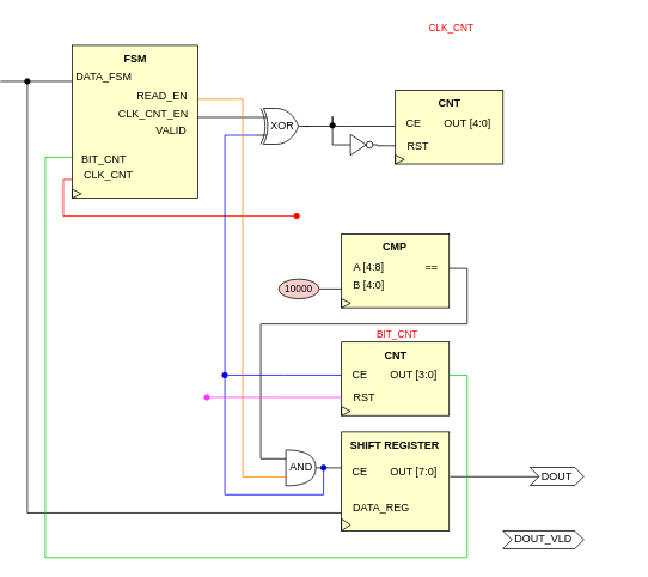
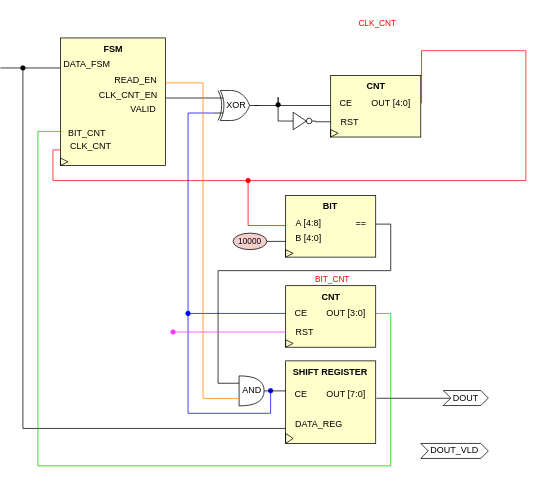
  <mxCell id="0" />
  <mxCell id="1" parent="0" />
  <mxCell id="2" value="" style="group" parent="1" vertex="1" connectable="0"><mxGeometry x="20" y="70" width="530" height="462" as="geometry" /></mxCell>
  <mxCell id="3" value="" style="group" parent="2" vertex="1" connectable="0"><mxGeometry x="30" width="155" height="150" as="geometry" /></mxCell>
  <mxCell id="4" value="" style="rounded=0;whiteSpace=wrap;html=1;fillColor=#FFFFCC;" parent="3" vertex="1"><mxGeometry x="10" y="-20" width="140" height="170" as="geometry" /></mxCell>
  <mxCell id="5" value="DATA_FSM" style="text;html=1;align=center;verticalAlign=middle;resizable=0;points=[];autosize=1;strokeColor=none;fillColor=none;" parent="3" vertex="1"><mxGeometry width="90" height="30" as="geometry" /></mxCell>
  <mxCell id="6" value="READ_EN" style="text;html=1;align=center;verticalAlign=middle;resizable=0;points=[];autosize=1;strokeColor=none;fillColor=none;" parent="3" vertex="1"><mxGeometry x="70" y="22" width="80" height="30" as="geometry" /></mxCell>
  <mxCell id="7" value="CLK_CNT_EN" style="text;html=1;align=center;verticalAlign=middle;resizable=0;points=[];autosize=1;strokeColor=none;fillColor=none;" parent="3" vertex="1"><mxGeometry x="50" y="42" width="100" height="30" as="geometry" /></mxCell>
  <mxCell id="8" value="VALID" style="text;html=1;align=center;verticalAlign=middle;resizable=0;points=[];autosize=1;strokeColor=none;fillColor=none;" parent="3" vertex="1"><mxGeometry x="90" y="60" width="60" height="30" as="geometry" /></mxCell>
  <mxCell id="9" style="edgeStyle=orthogonalEdgeStyle;rounded=0;orthogonalLoop=1;jettySize=auto;html=1;endArrow=oval;endFill=1;exitX=0.003;exitY=0.639;exitDx=0;exitDy=0;exitPerimeter=0;strokeColor=#FF0000;" parent="3" source="11" edge="1"><mxGeometry relative="1" as="geometry"><mxPoint x="260" y="170" as="targetPoint" /><Array as="points"><mxPoint y="129" /><mxPoint y="170" /><mxPoint x="260" y="170" /></Array></mxGeometry></mxCell>
  <mxCell id="10" value="BIT_CNT" style="text;html=1;align=center;verticalAlign=middle;resizable=0;points=[];autosize=1;strokeColor=none;fillColor=none;" parent="3" vertex="1"><mxGeometry x="10" y="92" width="70" height="30" as="geometry" /></mxCell>
  <mxCell id="11" value="CLK_CNT" style="text;html=1;align=center;verticalAlign=middle;resizable=0;points=[];autosize=1;strokeColor=none;fillColor=none;" parent="3" vertex="1"><mxGeometry x="10" y="110" width="80" height="30" as="geometry" /></mxCell>
  <mxCell id="12" value="" style="triangle;whiteSpace=wrap;html=1;fillColor=none;" parent="3" vertex="1"><mxGeometry x="10" y="140" width="10" height="10" as="geometry" /></mxCell>
  <mxCell id="13" value="" style="endArrow=none;html=1;rounded=0;strokeWidth=1;" parent="2" edge="1"><mxGeometry width="50" height="50" relative="1" as="geometry"><mxPoint x="-40" y="20" as="sourcePoint" /><mxPoint x="40" y="20" as="targetPoint" /></mxGeometry></mxCell>
  <mxCell id="14" style="edgeStyle=orthogonalEdgeStyle;rounded=0;orthogonalLoop=1;jettySize=auto;html=1;endArrow=oval;endFill=1;shadow=0;strokeColor=#0000FF;exitX=0;exitY=0.75;exitDx=0;exitDy=0;exitPerimeter=0;" parent="2" source="18" edge="1"><mxGeometry relative="1" as="geometry"><mxPoint x="320" y="450" as="targetPoint" /><Array as="points"><mxPoint x="244" y="80" /><mxPoint x="210" y="80" /><mxPoint x="210" y="480" /><mxPoint x="320" y="480" /></Array><mxPoint x="250" y="10" as="sourcePoint" /></mxGeometry></mxCell>
  <mxCell id="15" style="edgeStyle=orthogonalEdgeStyle;rounded=0;orthogonalLoop=1;jettySize=auto;html=1;entryX=0;entryY=0.25;entryDx=0;entryDy=0;entryPerimeter=0;endArrow=none;endFill=0;strokeColor=#000000;" parent="2" source="7" target="18" edge="1"><mxGeometry relative="1" as="geometry"><Array as="points"><mxPoint x="210" y="60" /><mxPoint x="210" y="60" /></Array></mxGeometry></mxCell>
  <mxCell id="16" value="&lt;span style=&quot;font-size: 11px;&quot;&gt;&lt;font color=&quot;#ff0000&quot;&gt;BIT_CNT&lt;/font&gt;&lt;/span&gt;" style="ellipse;whiteSpace=wrap;html=1;strokeColor=none;fillColor=none;" parent="2" vertex="1"><mxGeometry x="370" y="290" width="65" height="22" as="geometry" /></mxCell>
  <mxCell id="17" value="" style="group" vertex="1" connectable="0" parent="2"><mxGeometry x="244" y="50" width="60" height="40" as="geometry" /></mxCell>
  <mxCell id="18" value="" style="verticalLabelPosition=bottom;shadow=0;dashed=0;align=center;html=1;verticalAlign=top;shape=mxgraph.electrical.logic_gates.logic_gate;operation=xor;" parent="17" vertex="1"><mxGeometry width="60" height="40" as="geometry" /></mxCell>
  <mxCell id="19" style="edgeStyle=orthogonalEdgeStyle;rounded=0;orthogonalLoop=1;jettySize=auto;html=1;endArrow=none;endFill=0;" edge="1" parent="17" source="20"><mxGeometry relative="1" as="geometry"><mxPoint x="156" y="20" as="targetPoint" /></mxGeometry></mxCell>
  <mxCell id="20" value="XOR" style="text;html=1;align=center;verticalAlign=middle;resizable=0;points=[];autosize=1;strokeColor=none;fillColor=none;" parent="17" vertex="1"><mxGeometry x="5" y="5" width="50" height="30" as="geometry" /></mxCell>
  <mxCell id="21" value="" style="group" parent="2" vertex="1" connectable="0"><mxGeometry x="350" y="29" width="180" height="82" as="geometry" /></mxCell>
  <mxCell id="22" value="" style="group" parent="21" vertex="1" connectable="0"><mxGeometry x="40" y="1" width="140" height="82" as="geometry" /></mxCell>
  <mxCell id="23" value="" style="rounded=0;whiteSpace=wrap;html=1;fillColor=#FFFFCC;" parent="22" vertex="1"><mxGeometry x="10" width="120" height="82" as="geometry" /></mxCell>
  <mxCell id="24" value="" style="triangle;whiteSpace=wrap;html=1;fillColor=none;" parent="22" vertex="1"><mxGeometry x="10" y="72" width="10" height="10" as="geometry" /></mxCell>
  <mxCell id="25" value="CE" style="text;html=1;align=center;verticalAlign=middle;resizable=0;points=[];autosize=1;strokeColor=none;fillColor=none;" parent="22" vertex="1"><mxGeometry x="10" y="22" width="40" height="30" as="geometry" /></mxCell>
  <mxCell id="26" value="RST" style="text;html=1;align=center;verticalAlign=middle;resizable=0;points=[];autosize=1;strokeColor=none;fillColor=none;" parent="22" vertex="1"><mxGeometry x="10" y="46.66" width="50" height="30" as="geometry" /></mxCell>
  <mxCell id="27" value="OUT [4:0]" style="text;html=1;align=center;verticalAlign=middle;resizable=0;points=[];autosize=1;strokeColor=none;fillColor=none;" parent="22" vertex="1"><mxGeometry x="50" y="22" width="80" height="30" as="geometry" /></mxCell>
  <mxCell id="28" value="&lt;b&gt;CNT&lt;/b&gt;" style="text;html=1;align=center;verticalAlign=middle;resizable=0;points=[];autosize=1;strokeColor=none;fillColor=none;" parent="22" vertex="1"><mxGeometry x="45" width="50" height="30" as="geometry" /></mxCell>
  <mxCell id="29" value="" style="group" parent="21" vertex="1" connectable="0"><mxGeometry y="50" width="25" height="23.33" as="geometry" /></mxCell>
  <mxCell id="30" style="edgeStyle=orthogonalEdgeStyle;rounded=0;orthogonalLoop=1;jettySize=auto;html=1;endArrow=oval;endFill=1;" parent="29" source="31" edge="1"><mxGeometry relative="1" as="geometry"><mxPoint x="-20" y="-10" as="targetPoint" /></mxGeometry></mxCell>
  <mxCell id="31" value="" style="triangle;whiteSpace=wrap;html=1;align=center;" parent="29" vertex="1"><mxGeometry width="17.5" height="23.33" as="geometry" /></mxCell>
  <mxCell id="32" value="" style="ellipse;whiteSpace=wrap;html=1;aspect=fixed;" parent="29" vertex="1"><mxGeometry x="17.5" y="7.91" width="7.5" height="7.5" as="geometry" /></mxCell>
  <mxCell id="33" style="edgeStyle=orthogonalEdgeStyle;rounded=0;orthogonalLoop=1;jettySize=auto;html=1;entryX=1;entryY=0.5;entryDx=0;entryDy=0;endArrow=none;endFill=0;" parent="21" source="26" target="32" edge="1"><mxGeometry relative="1" as="geometry" /></mxCell>
  <mxCell id="34" value="" style="group" parent="1" vertex="1" connectable="0"><mxGeometry x="290" y="260" width="200" height="82" as="geometry" /></mxCell>
  <mxCell id="35" value="" style="group" parent="34" vertex="1" connectable="0"><mxGeometry x="60" width="140" height="82" as="geometry" /></mxCell>
  <mxCell id="36" value="" style="rounded=0;whiteSpace=wrap;html=1;fillColor=#FFFFCC;" parent="35" vertex="1"><mxGeometry x="10" width="120" height="82" as="geometry" /></mxCell>
- <mxCell id="37" value="&lt;b&gt;CMP&lt;/b&gt;" style="text;html=1;align=center;verticalAlign=middle;resizable=0;points=[];autosize=1;strokeColor=none;fillColor=none;" parent="35" vertex="1"><mxGeometry x="44" width="50" height="30" as="geometry" /></mxCell>
+ <mxCell id="37" value="&lt;b&gt;BIT&lt;/b&gt;" style="text;html=1;align=center;verticalAlign=middle;resizable=0;points=[];autosize=1;strokeColor=none;fillColor=none;" parent="35" vertex="1"><mxGeometry x="44" width="50" height="30" as="geometry" /></mxCell>
  <mxCell id="38" value="" style="triangle;whiteSpace=wrap;html=1;fillColor=none;" parent="35" vertex="1"><mxGeometry x="10" y="72" width="10" height="10" as="geometry" /></mxCell>
  <mxCell id="39" value="A [4:8]" style="text;html=1;align=center;verticalAlign=middle;resizable=0;points=[];autosize=1;strokeColor=none;fillColor=none;" parent="35" vertex="1"><mxGeometry x="10" y="22" width="60" height="30" as="geometry" /></mxCell>
  <mxCell id="40" value="==" style="text;html=1;align=center;verticalAlign=middle;resizable=0;points=[];autosize=1;strokeColor=none;fillColor=none;" parent="35" vertex="1"><mxGeometry x="90" y="22" width="40" height="30" as="geometry" /></mxCell>
  <mxCell id="41" value="B [4:0]" style="text;html=1;align=center;verticalAlign=middle;resizable=0;points=[];autosize=1;strokeColor=none;fillColor=none;" parent="35" vertex="1"><mxGeometry x="10" y="42" width="60" height="30" as="geometry" /></mxCell>
  <mxCell id="42" style="edgeStyle=orthogonalEdgeStyle;rounded=0;orthogonalLoop=1;jettySize=auto;html=1;exitX=1;exitY=0.5;exitDx=0;exitDy=0;endArrow=none;endFill=0;" parent="34" source="43" edge="1"><mxGeometry relative="1" as="geometry"><mxPoint x="70" y="61" as="targetPoint" /></mxGeometry></mxCell>
  <mxCell id="43" value="&lt;span style=&quot;font-size: 11px;&quot;&gt;10000&lt;/span&gt;" style="ellipse;whiteSpace=wrap;html=1;fillColor=#f8cecc;" parent="34" vertex="1"><mxGeometry y="50" width="45" height="22" as="geometry" /></mxCell>
+ <mxCell id="44" style="edgeStyle=orthogonalEdgeStyle;rounded=0;orthogonalLoop=1;jettySize=auto;html=1;entryX=0.003;entryY=0.598;entryDx=0;entryDy=0;entryPerimeter=0;endArrow=none;endFill=0;strokeColor=#FF0000;exitX=1.012;exitY=0.503;exitDx=0;exitDy=0;exitPerimeter=0;" parent="1" source="27" target="39" edge="1"><mxGeometry relative="1" as="geometry"><mxPoint x="330" y="350" as="targetPoint" /><Array as="points"><mxPoint x="680" y="67" /><mxPoint x="680" y="240" /><mxPoint x="310" y="240" /><mxPoint x="310" y="300" /></Array></mxGeometry></mxCell>
  <mxCell id="45" style="edgeStyle=orthogonalEdgeStyle;rounded=0;orthogonalLoop=1;jettySize=auto;html=1;exitX=-0.013;exitY=0.218;exitDx=0;exitDy=0;exitPerimeter=0;entryX=1.002;entryY=0.534;entryDx=0;entryDy=0;entryPerimeter=0;endArrow=none;endFill=0;" parent="1" source="61" target="40" edge="1"><mxGeometry relative="1" as="geometry"><mxPoint x="280" y="460" as="targetPoint" /><Array as="points"><mxPoint x="298" y="510" /><mxPoint x="270" y="510" /><mxPoint x="270" y="360" /><mxPoint x="500" y="360" /><mxPoint x="500" y="298" /></Array></mxGeometry></mxCell>
  <mxCell id="46" style="edgeStyle=orthogonalEdgeStyle;rounded=0;orthogonalLoop=1;jettySize=auto;html=1;exitX=0;exitY=0.5;exitDx=0;exitDy=0;endArrow=none;endFill=0;" parent="1" source="47" edge="1"><mxGeometry relative="1" as="geometry"><mxPoint x="481" y="530" as="targetPoint" /><Array as="points"><mxPoint x="481" y="530" /></Array></mxGeometry></mxCell>
  <mxCell id="47" value="DOUT" style="shape=step;perimeter=stepPerimeter;whiteSpace=wrap;html=1;fixedSize=1;size=10;" parent="1" vertex="1"><mxGeometry x="570" y="519.69" width="60" height="20" as="geometry" /></mxCell>
  <mxCell id="48" value="DOUT_VLD" style="shape=step;perimeter=stepPerimeter;whiteSpace=wrap;html=1;fixedSize=1;size=10;" parent="1" vertex="1"><mxGeometry x="540" y="590.18" width="90" height="20" as="geometry" /></mxCell>
  <mxCell id="49" value="&lt;b&gt;FSM&lt;/b&gt;" style="text;html=1;align=center;verticalAlign=middle;resizable=0;points=[];autosize=1;strokeColor=none;fillColor=none;" parent="1" vertex="1"><mxGeometry x="105" y="50" width="50" height="30" as="geometry" /></mxCell>
  <mxCell id="50" value="" style="group" parent="1" vertex="1" connectable="0"><mxGeometry x="350" y="380" width="140" height="82" as="geometry" /></mxCell>
  <mxCell id="51" value="" style="rounded=0;whiteSpace=wrap;html=1;fillColor=#FFFFCC;" parent="50" vertex="1"><mxGeometry x="10" width="120" height="82" as="geometry" /></mxCell>
  <mxCell id="52" value="" style="triangle;whiteSpace=wrap;html=1;fillColor=none;" parent="50" vertex="1"><mxGeometry x="10" y="72" width="10" height="10" as="geometry" /></mxCell>
  <mxCell id="53" style="edgeStyle=orthogonalEdgeStyle;rounded=0;orthogonalLoop=1;jettySize=auto;html=1;strokeColor=#0000FF;endArrow=oval;endFill=1;" parent="50" source="54" edge="1"><mxGeometry relative="1" as="geometry"><mxPoint x="-120" y="37" as="targetPoint" /></mxGeometry></mxCell>
  <mxCell id="54" value="CE" style="text;html=1;align=center;verticalAlign=middle;resizable=0;points=[];autosize=1;strokeColor=none;fillColor=none;" parent="50" vertex="1"><mxGeometry x="10" y="22" width="40" height="30" as="geometry" /></mxCell>
  <mxCell id="55" style="edgeStyle=orthogonalEdgeStyle;rounded=0;orthogonalLoop=1;jettySize=auto;html=1;endArrow=oval;endFill=1;strokeColor=#FF33FF;" parent="50" source="56" edge="1"><mxGeometry relative="1" as="geometry"><mxPoint x="-140" y="61.66" as="targetPoint" /></mxGeometry></mxCell>
  <mxCell id="56" value="RST" style="text;html=1;align=center;verticalAlign=middle;resizable=0;points=[];autosize=1;strokeColor=none;fillColor=none;" parent="50" vertex="1"><mxGeometry x="10" y="46.66" width="50" height="30" as="geometry" /></mxCell>
  <mxCell id="57" value="OUT [3:0]" style="text;html=1;align=center;verticalAlign=middle;resizable=0;points=[];autosize=1;strokeColor=none;fillColor=none;" parent="50" vertex="1"><mxGeometry x="50" y="22" width="80" height="30" as="geometry" /></mxCell>
  <mxCell id="58" value="&lt;b&gt;CNT&lt;/b&gt;" style="text;html=1;align=center;verticalAlign=middle;resizable=0;points=[];autosize=1;strokeColor=none;fillColor=none;" parent="50" vertex="1"><mxGeometry x="45" width="50" height="30" as="geometry" /></mxCell>
  <mxCell id="59" value="" style="group" parent="1" vertex="1" connectable="0"><mxGeometry x="280" y="480.18" width="210" height="110" as="geometry" /></mxCell>
  <mxCell id="60" style="edgeStyle=orthogonalEdgeStyle;rounded=0;orthogonalLoop=1;jettySize=auto;html=1;exitX=1;exitY=0.5;exitDx=0;exitDy=0;exitPerimeter=0;endArrow=none;endFill=0;" parent="59" source="61" edge="1"><mxGeometry relative="1" as="geometry"><mxPoint x="80" y="37.935" as="targetPoint" /></mxGeometry></mxCell>
  <mxCell id="61" value="" style="shape=or;whiteSpace=wrap;html=1;align=center;" parent="59" vertex="1"><mxGeometry x="18" y="20" width="33.33" height="40" as="geometry" /></mxCell>
  <mxCell id="62" value="" style="group" parent="59" vertex="1" connectable="0"><mxGeometry x="70" width="140" height="110" as="geometry" /></mxCell>
  <mxCell id="63" value="" style="rounded=0;whiteSpace=wrap;html=1;fillColor=#FFFFCC;container=0;" parent="62" vertex="1"><mxGeometry x="10" width="120" height="110" as="geometry" /></mxCell>
  <mxCell id="64" value="&lt;b&gt;SHIFT REGISTER&lt;/b&gt;" style="text;html=1;align=center;verticalAlign=middle;resizable=0;points=[];autosize=1;strokeColor=none;fillColor=none;container=0;" parent="62" vertex="1"><mxGeometry x="9" width="120" height="30" as="geometry" /></mxCell>
  <mxCell id="65" value="" style="triangle;whiteSpace=wrap;html=1;fillColor=none;container=0;" parent="62" vertex="1"><mxGeometry x="10" y="96.585" width="10" height="13.415" as="geometry" /></mxCell>
  <mxCell id="66" style="edgeStyle=orthogonalEdgeStyle;rounded=0;orthogonalLoop=1;jettySize=auto;html=1;strokeWidth=1;endArrow=oval;endFill=1;exitX=0.011;exitY=0.667;exitDx=0;exitDy=0;exitPerimeter=0;" parent="62" source="69" edge="1"><mxGeometry relative="1" as="geometry"><mxPoint x="-340" y="-390.18" as="targetPoint" /><Array as="points"><mxPoint x="-340" y="90" /></Array></mxGeometry></mxCell>
  <mxCell id="67" value="CE" style="text;html=1;align=center;verticalAlign=middle;resizable=0;points=[];autosize=1;strokeColor=none;fillColor=none;container=0;" parent="62" vertex="1"><mxGeometry x="10" y="29.512" width="40" height="30" as="geometry" /></mxCell>
  <mxCell id="68" value="OUT [7:0]" style="text;html=1;align=center;verticalAlign=middle;resizable=0;points=[];autosize=1;strokeColor=none;fillColor=none;container=0;" parent="62" vertex="1"><mxGeometry x="50" y="29.512" width="80" height="30" as="geometry" /></mxCell>
  <mxCell id="69" value="DATA_REG" style="text;html=1;align=center;verticalAlign=middle;resizable=0;points=[];autosize=1;strokeColor=none;fillColor=none;container=0;" parent="62" vertex="1"><mxGeometry x="9" y="69.996" width="90" height="30" as="geometry" /></mxCell>
  <mxCell id="70" value="AND" style="text;html=1;align=center;verticalAlign=middle;resizable=0;points=[];autosize=1;strokeColor=none;fillColor=none;" parent="59" vertex="1"><mxGeometry x="9.66" y="25" width="50" height="30" as="geometry" /></mxCell>
  <mxCell id="71" style="edgeStyle=orthogonalEdgeStyle;rounded=0;orthogonalLoop=1;jettySize=auto;html=1;endArrow=none;endFill=0;strokeWidth=1;entryX=0;entryY=0.75;entryDx=0;entryDy=0;entryPerimeter=0;exitX=1.005;exitY=0.594;exitDx=0;exitDy=0;exitPerimeter=0;strokeColor=#FF8000;" parent="1" source="6" target="61" edge="1"><mxGeometry relative="1" as="geometry"><mxPoint x="250" y="467.18" as="targetPoint" /><Array as="points"><mxPoint x="250" y="110" /><mxPoint x="250" y="530" /></Array><mxPoint x="210" y="110" as="sourcePoint" /></mxGeometry></mxCell>
  <mxCell id="72" style="edgeStyle=orthogonalEdgeStyle;rounded=0;orthogonalLoop=1;jettySize=auto;html=1;entryX=0.024;entryY=0.417;entryDx=0;entryDy=0;entryPerimeter=0;endArrow=none;endFill=0;strokeColor=#00CC00;" parent="1" source="57" target="10" edge="1"><mxGeometry relative="1" as="geometry"><Array as="points"><mxPoint x="500" y="417" /><mxPoint x="500" y="620" /><mxPoint x="30" y="620" /><mxPoint x="30" y="175" /></Array></mxGeometry></mxCell>
  <mxCell id="73" value="&lt;span style=&quot;font-size: 11px;&quot;&gt;&lt;font color=&quot;#ff0000&quot;&gt;CLK_CNT&lt;/font&gt;&lt;/span&gt;" style="ellipse;whiteSpace=wrap;html=1;strokeColor=none;fillColor=none;" parent="1" vertex="1"><mxGeometry x="450" y="20" width="65" height="22" as="geometry" /></mxCell>
